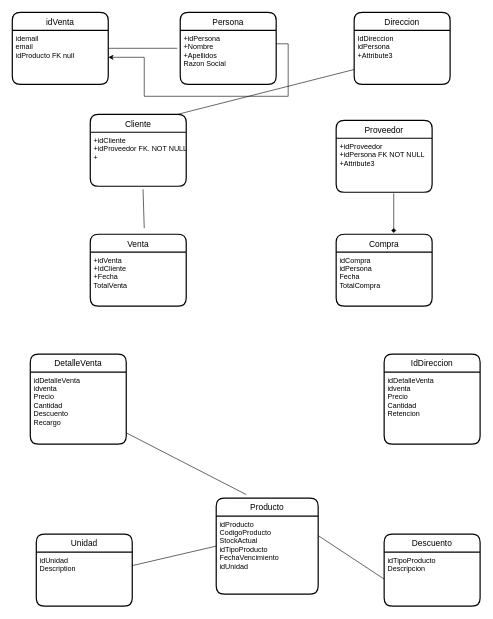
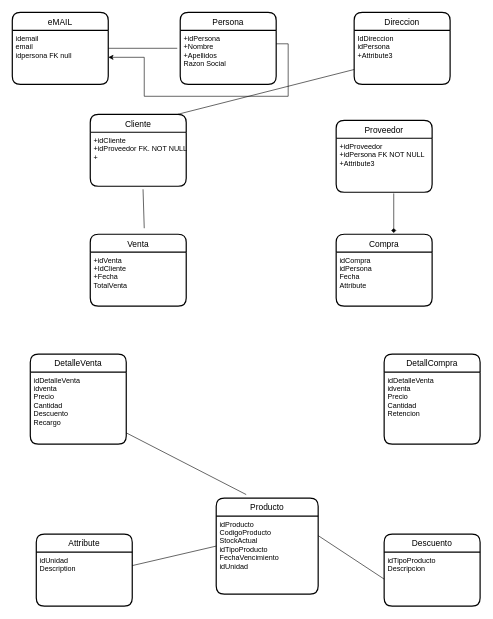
  <mxCell id="0" />
  <mxCell id="1" parent="0" />
  <mxCell id="2" value="Persona" style="swimlane;childLayout=stackLayout;horizontal=1;startSize=30;horizontalStack=0;rounded=1;fontSize=14;fontStyle=0;strokeWidth=2;resizeParent=0;resizeLast=1;shadow=0;dashed=0;align=center;" vertex="1" parent="1"><mxGeometry x="300" y="20" width="160" height="120" as="geometry" /></mxCell>
  <mxCell id="3" value="+idPersona&#10;+Nombre&#10;+Apellidos&#10;Razon Social" style="align=left;strokeColor=none;fillColor=none;spacingLeft=4;fontSize=12;verticalAlign=top;resizable=0;rotatable=0;part=1;" vertex="1" parent="2"><mxGeometry y="30" width="160" height="90" as="geometry" /></mxCell>
  <mxCell id="4" value="Cliente" style="swimlane;childLayout=stackLayout;horizontal=1;startSize=30;horizontalStack=0;rounded=1;fontSize=14;fontStyle=0;strokeWidth=2;resizeParent=0;resizeLast=1;shadow=0;dashed=0;align=center;" vertex="1" parent="1"><mxGeometry x="150" y="190" width="160" height="120" as="geometry" /></mxCell>
  <mxCell id="5" value="+idCliente&#10;+idProveedor FK. NOT NULL&#10;+" style="align=left;strokeColor=none;fillColor=none;spacingLeft=4;fontSize=12;verticalAlign=top;resizable=0;rotatable=0;part=1;" vertex="1" parent="4"><mxGeometry y="30" width="160" height="90" as="geometry" /></mxCell>
  <mxCell id="6" value="Proveedor" style="swimlane;childLayout=stackLayout;horizontal=1;startSize=30;horizontalStack=0;rounded=1;fontSize=14;fontStyle=0;strokeWidth=2;resizeParent=0;resizeLast=1;shadow=0;dashed=0;align=center;" vertex="1" parent="1"><mxGeometry x="560" y="200" width="160" height="120" as="geometry" /></mxCell>
  <mxCell id="7" value="+idProveedor&#10;+idPersona FK NOT NULL&#10;+Attribute3" style="align=left;strokeColor=none;fillColor=none;spacingLeft=4;fontSize=12;verticalAlign=top;resizable=0;rotatable=0;part=1;" vertex="1" parent="6"><mxGeometry y="30" width="160" height="90" as="geometry" /></mxCell>
  <mxCell id="8" value="" style="endArrow=none;html=1;rounded=0;exitX=0.913;exitY=0;exitDx=0;exitDy=0;exitPerimeter=0;" edge="1" parent="1" source="4" target="10"><mxGeometry relative="1" as="geometry"><mxPoint x="340" y="410" as="sourcePoint" /><mxPoint x="500" y="410" as="targetPoint" /></mxGeometry></mxCell>
  <mxCell id="9" value="Direccion" style="swimlane;childLayout=stackLayout;horizontal=1;startSize=30;horizontalStack=0;rounded=1;fontSize=14;fontStyle=0;strokeWidth=2;resizeParent=0;resizeLast=1;shadow=0;dashed=0;align=center;" vertex="1" parent="1"><mxGeometry x="590" y="20" width="160" height="120" as="geometry" /></mxCell>
  <mxCell id="10" value="IdDireccion&#10;idPersona&#10;+Attribute3" style="align=left;strokeColor=none;fillColor=none;spacingLeft=4;fontSize=12;verticalAlign=top;resizable=0;rotatable=0;part=1;" vertex="1" parent="9"><mxGeometry y="30" width="160" height="90" as="geometry" /></mxCell>
  <mxCell id="11" style="edgeStyle=orthogonalEdgeStyle;rounded=0;orthogonalLoop=1;jettySize=auto;html=1;exitX=1;exitY=0.25;exitDx=0;exitDy=0;" edge="1" parent="1" source="3" target="13"><mxGeometry relative="1" as="geometry" /></mxCell>
- <mxCell id="12" value="idVenta" style="swimlane;childLayout=stackLayout;horizontal=1;startSize=30;horizontalStack=0;rounded=1;fontSize=14;fontStyle=0;strokeWidth=2;resizeParent=0;resizeLast=1;shadow=0;dashed=0;align=center;" vertex="1" parent="1"><mxGeometry x="20" y="20" width="160" height="120" as="geometry" /></mxCell>
- <mxCell id="13" value="idemail&#10;email&#10;idProducto FK null" style="align=left;strokeColor=none;fillColor=none;spacingLeft=4;fontSize=12;verticalAlign=top;resizable=0;rotatable=0;part=1;" vertex="1" parent="12"><mxGeometry y="30" width="160" height="90" as="geometry" /></mxCell>
+ <mxCell id="12" value="eMAIL" style="swimlane;childLayout=stackLayout;horizontal=1;startSize=30;horizontalStack=0;rounded=1;fontSize=14;fontStyle=0;strokeWidth=2;resizeParent=0;resizeLast=1;shadow=0;dashed=0;align=center;" vertex="1" parent="1"><mxGeometry x="20" y="20" width="160" height="120" as="geometry" /></mxCell>
+ <mxCell id="13" value="idemail&#10;email&#10;idpersona FK null" style="align=left;strokeColor=none;fillColor=none;spacingLeft=4;fontSize=12;verticalAlign=top;resizable=0;rotatable=0;part=1;" vertex="1" parent="12"><mxGeometry y="30" width="160" height="90" as="geometry" /></mxCell>
  <mxCell id="14" value="" style="endArrow=none;html=1;rounded=0;entryX=-0.031;entryY=0.333;entryDx=0;entryDy=0;entryPerimeter=0;" edge="1" parent="1" target="3"><mxGeometry relative="1" as="geometry"><mxPoint x="180" y="80" as="sourcePoint" /><mxPoint x="270" y="80" as="targetPoint" /></mxGeometry></mxCell>
  <mxCell id="15" value="Venta" style="swimlane;childLayout=stackLayout;horizontal=1;startSize=30;horizontalStack=0;rounded=1;fontSize=14;fontStyle=0;strokeWidth=2;resizeParent=0;resizeLast=1;shadow=0;dashed=0;align=center;" vertex="1" parent="1"><mxGeometry x="150" y="390" width="160" height="120" as="geometry" /></mxCell>
  <mxCell id="16" value="+idVenta&#10;+IdCliente&#10;+Fecha&#10;TotalVenta" style="align=left;strokeColor=none;fillColor=none;spacingLeft=4;fontSize=12;verticalAlign=top;resizable=0;rotatable=0;part=1;" vertex="1" parent="15"><mxGeometry y="30" width="160" height="90" as="geometry" /></mxCell>
  <mxCell id="17" value="Compra" style="swimlane;childLayout=stackLayout;horizontal=1;startSize=30;horizontalStack=0;rounded=1;fontSize=14;fontStyle=0;strokeWidth=2;resizeParent=0;resizeLast=1;shadow=0;dashed=0;align=center;" vertex="1" parent="1"><mxGeometry x="560" y="390" width="160" height="120" as="geometry" /></mxCell>
- <mxCell id="18" value="idCompra&#10;idPersona&#10;Fecha&#10;TotalCompra" style="align=left;strokeColor=none;fillColor=none;spacingLeft=4;fontSize=12;verticalAlign=top;resizable=0;rotatable=0;part=1;" vertex="1" parent="17"><mxGeometry y="30" width="160" height="90" as="geometry" /></mxCell>
+ <mxCell id="18" value="idCompra&#10;idPersona&#10;Fecha&#10;Attribute" style="align=left;strokeColor=none;fillColor=none;spacingLeft=4;fontSize=12;verticalAlign=top;resizable=0;rotatable=0;part=1;" vertex="1" parent="17"><mxGeometry y="30" width="160" height="90" as="geometry" /></mxCell>
  <mxCell id="19" value="DetalleVenta" style="swimlane;childLayout=stackLayout;horizontal=1;startSize=30;horizontalStack=0;rounded=1;fontSize=14;fontStyle=0;strokeWidth=2;resizeParent=0;resizeLast=1;shadow=0;dashed=0;align=center;" vertex="1" parent="1"><mxGeometry x="50" y="590" width="160" height="150" as="geometry" /></mxCell>
  <mxCell id="20" value="idDetalleVenta&#10;idventa&#10;Precio&#10;Cantidad&#10;Descuento&#10;Recargo" style="align=left;strokeColor=none;fillColor=none;spacingLeft=4;fontSize=12;verticalAlign=top;resizable=0;rotatable=0;part=1;" vertex="1" parent="19"><mxGeometry y="30" width="160" height="120" as="geometry" /></mxCell>
- <mxCell id="21" value="IdDireccion" style="swimlane;childLayout=stackLayout;horizontal=1;startSize=30;horizontalStack=0;rounded=1;fontSize=14;fontStyle=0;strokeWidth=2;resizeParent=0;resizeLast=1;shadow=0;dashed=0;align=center;" vertex="1" parent="1"><mxGeometry x="640" y="590" width="160" height="150" as="geometry" /></mxCell>
+ <mxCell id="21" value="DetallCompra" style="swimlane;childLayout=stackLayout;horizontal=1;startSize=30;horizontalStack=0;rounded=1;fontSize=14;fontStyle=0;strokeWidth=2;resizeParent=0;resizeLast=1;shadow=0;dashed=0;align=center;" vertex="1" parent="1"><mxGeometry x="640" y="590" width="160" height="150" as="geometry" /></mxCell>
  <mxCell id="22" value="idDetalleVenta&#10;idventa&#10;Precio&#10;Cantidad&#10;Retencion" style="align=left;strokeColor=none;fillColor=none;spacingLeft=4;fontSize=12;verticalAlign=top;resizable=0;rotatable=0;part=1;" vertex="1" parent="21"><mxGeometry y="30" width="160" height="120" as="geometry" /></mxCell>
  <mxCell id="23" value="" style="endArrow=none;html=1;rounded=0;exitX=0.55;exitY=1.056;exitDx=0;exitDy=0;exitPerimeter=0;" edge="1" parent="1" source="5"><mxGeometry relative="1" as="geometry"><mxPoint x="340" y="410" as="sourcePoint" /><mxPoint x="240" y="380" as="targetPoint" /></mxGeometry></mxCell>
  <mxCell id="24" value="" style="endArrow=diamond;html=1;rounded=0;exitX=0.6;exitY=1.022;exitDx=0;exitDy=0;exitPerimeter=0;entryX=0.6;entryY=-0.017;entryDx=0;entryDy=0;entryPerimeter=0;" edge="1" parent="1" source="7" target="17"><mxGeometry relative="1" as="geometry"><mxPoint x="340" y="410" as="sourcePoint" /><mxPoint x="500" y="410" as="targetPoint" /></mxGeometry></mxCell>
  <mxCell id="25" value="Producto" style="swimlane;childLayout=stackLayout;horizontal=1;startSize=30;horizontalStack=0;rounded=1;fontSize=14;fontStyle=0;strokeWidth=2;resizeParent=0;resizeLast=1;shadow=0;dashed=0;align=center;" vertex="1" parent="1"><mxGeometry x="360" y="830" width="170" height="160" as="geometry" /></mxCell>
  <mxCell id="26" value="idProducto&#10;CodigoProducto&#10;StockActual&#10;idTipoProducto&#10;FechaVencimiento&#10;idUnidad" style="align=left;strokeColor=none;fillColor=none;spacingLeft=4;fontSize=12;verticalAlign=top;resizable=0;rotatable=0;part=1;" vertex="1" parent="25"><mxGeometry y="30" width="170" height="130" as="geometry" /></mxCell>
  <mxCell id="27" value="Descuento" style="swimlane;childLayout=stackLayout;horizontal=1;startSize=30;horizontalStack=0;rounded=1;fontSize=14;fontStyle=0;strokeWidth=2;resizeParent=0;resizeLast=1;shadow=0;dashed=0;align=center;" vertex="1" parent="1"><mxGeometry x="640" y="890" width="160" height="120" as="geometry" /></mxCell>
  <mxCell id="28" value="idTipoProducto&#10;Descripcion" style="align=left;strokeColor=none;fillColor=none;spacingLeft=4;fontSize=12;verticalAlign=top;resizable=0;rotatable=0;part=1;" vertex="1" parent="27"><mxGeometry y="30" width="160" height="90" as="geometry" /></mxCell>
  <mxCell id="29" value="" style="endArrow=none;html=1;rounded=0;entryX=0;entryY=0.5;entryDx=0;entryDy=0;exitX=1;exitY=0.25;exitDx=0;exitDy=0;" edge="1" parent="1" source="26" target="28"><mxGeometry relative="1" as="geometry"><mxPoint x="340" y="910" as="sourcePoint" /><mxPoint x="500" y="910" as="targetPoint" /></mxGeometry></mxCell>
- <mxCell id="30" value="Unidad" style="swimlane;childLayout=stackLayout;horizontal=1;startSize=30;horizontalStack=0;rounded=1;fontSize=14;fontStyle=0;strokeWidth=2;resizeParent=0;resizeLast=1;shadow=0;dashed=0;align=center;" vertex="1" parent="1"><mxGeometry x="60" y="890" width="160" height="120" as="geometry" /></mxCell>
+ <mxCell id="30" value="Attribute" style="swimlane;childLayout=stackLayout;horizontal=1;startSize=30;horizontalStack=0;rounded=1;fontSize=14;fontStyle=0;strokeWidth=2;resizeParent=0;resizeLast=1;shadow=0;dashed=0;align=center;" vertex="1" parent="1"><mxGeometry x="60" y="890" width="160" height="120" as="geometry" /></mxCell>
  <mxCell id="31" value="idUnidad&#10;Description" style="align=left;strokeColor=none;fillColor=none;spacingLeft=4;fontSize=12;verticalAlign=top;resizable=0;rotatable=0;part=1;" vertex="1" parent="30"><mxGeometry y="30" width="160" height="90" as="geometry" /></mxCell>
  <mxCell id="32" value="" style="endArrow=none;html=1;rounded=0;exitX=1;exitY=0.25;exitDx=0;exitDy=0;" edge="1" parent="1" source="31"><mxGeometry relative="1" as="geometry"><mxPoint x="340" y="910" as="sourcePoint" /><mxPoint x="360" y="910" as="targetPoint" /></mxGeometry></mxCell>
  <mxCell id="33" value="" style="endArrow=none;html=1;rounded=0;entryX=0.294;entryY=-0.037;entryDx=0;entryDy=0;entryPerimeter=0;" edge="1" parent="1" source="20" target="25"><mxGeometry relative="1" as="geometry"><mxPoint x="340" y="910" as="sourcePoint" /><mxPoint x="500" y="910" as="targetPoint" /></mxGeometry></mxCell>
